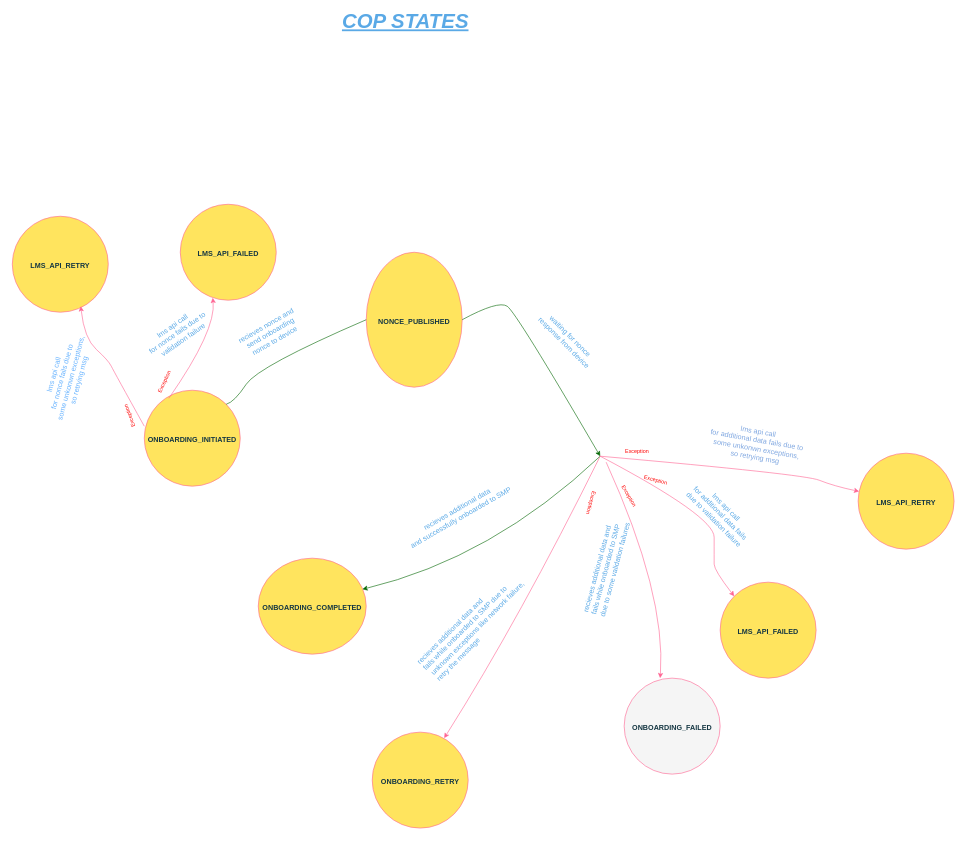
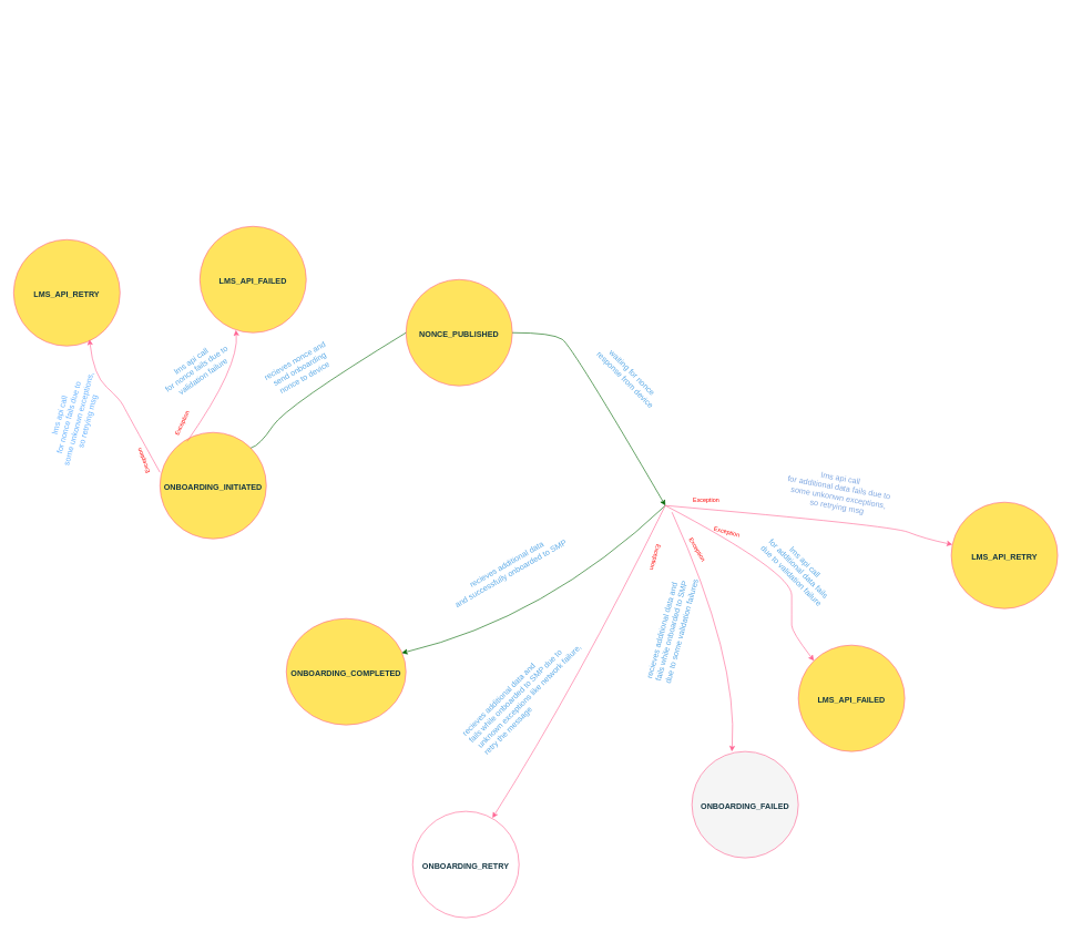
  <mxCell id="0" />
  <mxCell id="1" parent="0" />
  <mxCell id="2" value="&lt;span style=&quot;color: rgb(20 , 54 , 66) ; font-family: &amp;#34;helvetica&amp;#34; ; font-size: 12px&quot;&gt;&lt;b&gt;ONBOARDING_INITIATED&lt;/b&gt;&lt;/span&gt;" style="ellipse;whiteSpace=wrap;html=1;rounded=0;shadow=0;dashed=0;comic=0;fontFamily=Verdana;fontSize=22;fontColor=#5AA9E6;fillColor=#FFE45E;strokeColor=#FF6392;" parent="1" vertex="1"><mxGeometry x="240" y="650" width="160" height="160" as="geometry" /></mxCell>
  <mxCell id="3" value="&lt;span style=&quot;color: rgb(20 , 54 , 66) ; font-family: &amp;#34;helvetica&amp;#34; ; font-size: 12px&quot;&gt;&lt;b&gt;LMS_API_FAILED&lt;/b&gt;&lt;/span&gt;" style="ellipse;whiteSpace=wrap;html=1;rounded=0;shadow=0;dashed=0;comic=0;fontFamily=Verdana;fontSize=22;fontColor=#5AA9E6;fillColor=#FFE45E;strokeColor=#FF6392;" parent="1" vertex="1"><mxGeometry x="1200" y="970" width="160" height="160" as="geometry" /></mxCell>
  <mxCell id="4" value="&lt;font color=&quot;#143642&quot; face=&quot;helvetica&quot;&gt;&lt;span style=&quot;font-size: 12px&quot;&gt;&lt;b&gt;LMS_API_FAILED&lt;/b&gt;&lt;/span&gt;&lt;/font&gt;" style="ellipse;whiteSpace=wrap;html=1;rounded=0;shadow=0;dashed=0;comic=0;fontFamily=Verdana;fontSize=22;fontColor=#5AA9E6;fillColor=#FFE45E;strokeColor=#FF6392;" parent="1" vertex="1"><mxGeometry x="300" y="340" width="160" height="160" as="geometry" /></mxCell>
- <mxCell id="5" value="&lt;span style=&quot;color: rgb(20 , 54 , 66) ; font-family: &amp;#34;helvetica&amp;#34; ; font-size: 12px&quot;&gt;&lt;b&gt;NONCE_PUBLISHED&lt;/b&gt;&lt;/span&gt;" style="ellipse;whiteSpace=wrap;html=1;rounded=0;shadow=0;dashed=0;comic=0;fontFamily=Verdana;fontSize=22;fontColor=#5AA9E6;fillColor=#FFE45E;strokeColor=#FF6392;" parent="1" vertex="1"><mxGeometry x="610" y="420" width="160" height="225" as="geometry" /></mxCell>
+ <mxCell id="5" value="&lt;span style=&quot;color: rgb(20 , 54 , 66) ; font-family: &amp;#34;helvetica&amp;#34; ; font-size: 12px&quot;&gt;&lt;b&gt;NONCE_PUBLISHED&lt;/b&gt;&lt;/span&gt;" style="ellipse;whiteSpace=wrap;html=1;rounded=0;shadow=0;dashed=0;comic=0;fontFamily=Verdana;fontSize=22;fontColor=#5AA9E6;fillColor=#FFE45E;strokeColor=#FF6392;" parent="1" vertex="1"><mxGeometry x="610" y="420" width="160" height="160" as="geometry" /></mxCell>
  <mxCell id="6" value="&lt;span style=&quot;color: rgb(20 , 54 , 66) ; font-family: &amp;#34;helvetica&amp;#34; ; font-size: 12px&quot;&gt;&lt;b&gt;ONBOARDING_COMPLETED&lt;/b&gt;&lt;/span&gt;" style="ellipse;whiteSpace=wrap;html=1;rounded=0;shadow=0;dashed=0;comic=0;fontFamily=Verdana;fontSize=22;fontColor=#5AA9E6;fillColor=#FFE45E;strokeColor=#FF6392;" parent="1" vertex="1"><mxGeometry x="430" y="930" width="180" height="160" as="geometry" /></mxCell>
  <mxCell id="7" value="&lt;span style=&quot;color: rgb(20 , 54 , 66) ; font-family: &amp;#34;helvetica&amp;#34; ; font-size: 12px&quot;&gt;&lt;b&gt;ONBOARDING_FAILED&lt;/b&gt;&lt;/span&gt;" style="ellipse;whiteSpace=wrap;html=1;rounded=0;shadow=0;dashed=0;comic=0;fontFamily=Verdana;fontSize=22;fontColor=#5AA9E6;fillColor=#f5f5f5;strokeColor=#FF6392;" parent="1" vertex="1"><mxGeometry x="1040" y="1130" width="160" height="160" as="geometry" /></mxCell>
  <mxCell id="8" value="" style="curved=1;endArrow=none;html=1;rounded=0;entryX=0;entryY=0.5;entryDx=0;entryDy=0;strokeColor=#006600;fontColor=#5AA9E6;exitX=1;exitY=0;exitDx=0;exitDy=0;" parent="1" source="2" target="5" edge="1"><mxGeometry width="50" height="50" relative="1" as="geometry"><mxPoint x="390" y="680" as="sourcePoint" /><mxPoint x="480" y="600" as="targetPoint" /><Array as="points"><mxPoint x="390" y="670" /><mxPoint x="430" y="610" /></Array></mxGeometry></mxCell>
  <mxCell id="9" value="" style="curved=1;endArrow=classic;html=1;rounded=0;exitX=1;exitY=0.5;exitDx=0;exitDy=0;strokeColor=#006600;fontColor=#5AA9E6;" parent="1" source="5" edge="1"><mxGeometry width="50" height="50" relative="1" as="geometry"><mxPoint x="850" y="580" as="sourcePoint" /><mxPoint x="1000" y="760" as="targetPoint" /><Array as="points"><mxPoint x="830" y="500" /><mxPoint x="860" y="520" /></Array></mxGeometry></mxCell>
  <mxCell id="10" value="" style="curved=1;endArrow=classic;html=1;rounded=0;entryX=0.965;entryY=0.324;entryDx=0;entryDy=0;entryPerimeter=0;strokeColor=#006600;fontColor=#5AA9E6;" parent="1" target="6" edge="1"><mxGeometry width="50" height="50" relative="1" as="geometry"><mxPoint x="1000" y="760" as="sourcePoint" /><mxPoint x="870" y="965" as="targetPoint" /><Array as="points"><mxPoint x="820" y="930" /></Array></mxGeometry></mxCell>
  <mxCell id="11" value="" style="curved=1;endArrow=classic;html=1;rounded=0;entryX=0.338;entryY=0.975;entryDx=0;entryDy=0;entryPerimeter=0;strokeColor=#FF6392;fontColor=#5AA9E6;startArrow=none;exitX=0;exitY=1;exitDx=0;exitDy=0;" parent="1" target="4" edge="1" source="31"><mxGeometry width="50" height="50" relative="1" as="geometry"><mxPoint x="280" y="670" as="sourcePoint" /><mxPoint x="410" y="540" as="targetPoint" /><Array as="points"><mxPoint x="360" y="550" /></Array></mxGeometry></mxCell>
  <mxCell id="12" value="" style="curved=1;endArrow=classic;html=1;rounded=0;entryX=0;entryY=0;entryDx=0;entryDy=0;strokeColor=#FF6392;fontColor=#5AA9E6;" parent="1" target="3" edge="1"><mxGeometry width="50" height="50" relative="1" as="geometry"><mxPoint x="1000" y="760" as="sourcePoint" /><mxPoint x="1290" y="890" as="targetPoint" /><Array as="points"><mxPoint x="1190" y="860" /><mxPoint x="1190" y="930" /><mxPoint x="1190" y="950" /></Array></mxGeometry></mxCell>
  <mxCell id="13" value="" style="curved=1;endArrow=classic;html=1;rounded=0;strokeColor=#FF6392;fontColor=#5AA9E6;" parent="1" edge="1"><mxGeometry width="50" height="50" relative="1" as="geometry"><mxPoint x="1010" y="770" as="sourcePoint" /><mxPoint x="1100" y="1130" as="targetPoint" /><Array as="points"><mxPoint x="1110" y="990" /></Array></mxGeometry></mxCell>
  <mxCell id="14" value="lms api call&lt;br&gt;for nonce fails due to&lt;br&gt;&amp;nbsp;validation failure" style="text;html=1;align=center;verticalAlign=middle;resizable=0;points=[];autosize=1;strokeColor=none;fillColor=none;fontColor=#5AA9E6;rotation=-35;" parent="1" vertex="1"><mxGeometry x="230" y="530" width="130" height="50" as="geometry" /></mxCell>
  <mxCell id="15" value="recieves nonce and &lt;br&gt;send onboarding &lt;br&gt;nonce to device" style="text;html=1;align=center;verticalAlign=middle;resizable=0;points=[];autosize=1;strokeColor=none;fillColor=none;fontColor=#5AA9E6;rotation=-30;" parent="1" vertex="1"><mxGeometry x="390" y="530" width="120" height="50" as="geometry" /></mxCell>
  <mxCell id="16" value="waiting for nonce &lt;br&gt;response from device" style="text;html=1;align=center;verticalAlign=middle;resizable=0;points=[];autosize=1;strokeColor=none;fillColor=none;fontColor=#5AA9E6;rotation=45;" parent="1" vertex="1"><mxGeometry x="880" y="550" width="130" height="30" as="geometry" /></mxCell>
  <mxCell id="17" value="lms api call&lt;br&gt;for additional data fails&lt;br&gt;due to validation failure" style="text;html=1;align=center;verticalAlign=middle;resizable=0;points=[];autosize=1;strokeColor=none;fillColor=none;fontColor=#5AA9E6;rotation=45;" parent="1" vertex="1"><mxGeometry x="1130" y="830" width="140" height="50" as="geometry" /></mxCell>
  <mxCell id="18" value="recieves additional data &lt;br&gt;and successfully onboarded to SMP&amp;nbsp;" style="text;html=1;align=center;verticalAlign=middle;resizable=0;points=[];autosize=1;strokeColor=none;fillColor=none;fontColor=#5AA9E6;rotation=-30;" parent="1" vertex="1"><mxGeometry x="660" y="840" width="210" height="30" as="geometry" /></mxCell>
  <mxCell id="19" value="recieves additional data and &lt;br&gt;fails while onboarded to SMP due to some validation failures" style="text;whiteSpace=wrap;html=1;fontColor=#5AA9E6;rotation=-75;" parent="1" vertex="1"><mxGeometry x="910" y="920" width="180" height="30" as="geometry" /></mxCell>
- <mxCell id="20" value="&lt;font style=&quot;font-size: 34px&quot;&gt;&lt;b&gt;&lt;i&gt;&lt;u&gt;COP STATES&lt;/u&gt;&lt;/i&gt;&lt;/b&gt;&lt;/font&gt;" style="text;html=1;align=center;verticalAlign=middle;resizable=0;points=[];autosize=1;strokeColor=none;fillColor=none;fontColor=#5AA9E6;" parent="1" vertex="1"><mxGeometry x="560" y="20" width="230" height="30" as="geometry" /></mxCell>
  <mxCell id="21" value="&lt;font color=&quot;#143642&quot; face=&quot;helvetica&quot;&gt;&lt;span style=&quot;font-size: 12px&quot;&gt;&lt;b&gt;LMS_API_RETRY&lt;/b&gt;&lt;/span&gt;&lt;/font&gt;" style="ellipse;whiteSpace=wrap;html=1;rounded=0;shadow=0;dashed=0;comic=0;fontFamily=Verdana;fontSize=22;fontColor=#5AA9E6;fillColor=#FFE45E;strokeColor=#FF6392;" vertex="1" parent="1"><mxGeometry x="20" y="360" width="160" height="160" as="geometry" /></mxCell>
  <mxCell id="22" value="" style="curved=1;endArrow=classic;html=1;rounded=0;entryX=0.338;entryY=0.975;entryDx=0;entryDy=0;entryPerimeter=0;strokeColor=#FF6392;fontColor=#5AA9E6;" edge="1" parent="1"><mxGeometry width="50" height="50" relative="1" as="geometry"><mxPoint x="240" y="710" as="sourcePoint" /><mxPoint x="134.08" y="510" as="targetPoint" /><Array as="points"><mxPoint x="190" y="620" /><mxPoint x="180" y="600" /><mxPoint x="140" y="564" /></Array></mxGeometry></mxCell>
  <mxCell id="23" value="&lt;font color=&quot;#66b2ff&quot;&gt;lms api call&lt;br&gt;for nonce fails due to&lt;br&gt;&amp;nbsp;some unkonwn exceptions,&lt;br&gt;&amp;nbsp;so retrying msg&lt;/font&gt;" style="text;html=1;align=center;verticalAlign=middle;resizable=0;points=[];autosize=1;strokeColor=none;fillColor=none;rotation=-75;fontColor=#5AA9E6;" vertex="1" parent="1"><mxGeometry x="30" y="600" width="160" height="60" as="geometry" /></mxCell>
  <mxCell id="24" value="&lt;font color=&quot;#143642&quot; face=&quot;helvetica&quot;&gt;&lt;span style=&quot;font-size: 12px&quot;&gt;&lt;b&gt;LMS_API_RETRY&lt;/b&gt;&lt;/span&gt;&lt;/font&gt;" style="ellipse;whiteSpace=wrap;html=1;rounded=0;shadow=0;dashed=0;comic=0;fontFamily=Verdana;fontSize=22;fontColor=#5AA9E6;fillColor=#FFE45E;strokeColor=#FF6392;" vertex="1" parent="1"><mxGeometry x="1430" y="755" width="160" height="160" as="geometry" /></mxCell>
  <mxCell id="25" value="" style="curved=1;endArrow=classic;html=1;rounded=0;strokeColor=#FF6392;fontColor=#5AA9E6;" edge="1" parent="1" target="24"><mxGeometry width="50" height="50" relative="1" as="geometry"><mxPoint x="1000" y="760" as="sourcePoint" /><mxPoint x="1383.431" y="943.431" as="targetPoint" /><Array as="points"><mxPoint x="1340" y="790" /><mxPoint x="1390" y="810" /></Array></mxGeometry></mxCell>
  <mxCell id="26" value="&lt;font color=&quot;#7ea6e0&quot;&gt;lms api call&lt;br&gt;for&amp;nbsp;additional data&amp;nbsp;fails due to&lt;br&gt;&amp;nbsp;some unkonwn exceptions,&lt;br&gt;&amp;nbsp;so retrying msg&lt;/font&gt;" style="text;html=1;align=center;verticalAlign=middle;resizable=0;points=[];autosize=1;strokeColor=none;fillColor=none;rotation=10;fontColor=#5AA9E6;" vertex="1" parent="1"><mxGeometry x="1175" y="710" width="170" height="60" as="geometry" /></mxCell>
- <mxCell id="27" value="&lt;span style=&quot;color: rgb(20 , 54 , 66) ; font-family: &amp;#34;helvetica&amp;#34; ; font-size: 12px&quot;&gt;&lt;b&gt;ONBOARDING_RETRY&lt;/b&gt;&lt;/span&gt;" style="ellipse;whiteSpace=wrap;html=1;rounded=0;shadow=0;dashed=0;comic=0;fontFamily=Verdana;fontSize=22;fontColor=#5AA9E6;fillColor=#FFE45E;strokeColor=#FF6392;" vertex="1" parent="1"><mxGeometry x="620" y="1220" width="160" height="160" as="geometry" /></mxCell>
+ <mxCell id="27" value="&lt;span style=&quot;color: rgb(20 , 54 , 66) ; font-family: &amp;#34;helvetica&amp;#34; ; font-size: 12px&quot;&gt;&lt;b&gt;ONBOARDING_RETRY&lt;/b&gt;&lt;/span&gt;" style="ellipse;whiteSpace=wrap;html=1;rounded=0;shadow=0;dashed=0;comic=0;fontFamily=Verdana;fontSize=22;fontColor=#5AA9E6;fillColor=#ffffff;strokeColor=#FF6392;" vertex="1" parent="1"><mxGeometry x="620" y="1220" width="160" height="160" as="geometry" /></mxCell>
  <mxCell id="28" value="" style="curved=1;endArrow=classic;html=1;rounded=0;strokeColor=#FF6392;fontColor=#5AA9E6;" edge="1" parent="1"><mxGeometry width="50" height="50" relative="1" as="geometry"><mxPoint x="1000" y="760" as="sourcePoint" /><mxPoint x="740" y="1230" as="targetPoint" /><Array as="points"><mxPoint x="866.3" y="1030" /></Array></mxGeometry></mxCell>
  <mxCell id="29" value="recieves additional data and&lt;br&gt;fails while onboarded to SMP due to&lt;br&gt;&amp;nbsp;unknown exceptions like network failure,&lt;br&gt;&amp;nbsp;retry the message" style="text;whiteSpace=wrap;html=1;rotation=-45;fontColor=#5AA9E6;" vertex="1" parent="1"><mxGeometry x="650" y="970" width="340" height="40" as="geometry" /></mxCell>
  <mxCell id="30" value="&lt;font style=&quot;font-size: 9px&quot;&gt;Exception&lt;/font&gt;" style="text;whiteSpace=wrap;html=1;fontColor=#FF0000;rotation=-110;" vertex="1" parent="1"><mxGeometry x="170" y="660" width="80" height="30" as="geometry" /></mxCell>
  <mxCell id="31" value="Exception" style="text;whiteSpace=wrap;html=1;fontSize=9;fontColor=#FF0000;rotation=-65;" vertex="1" parent="1"><mxGeometry x="250" y="615" width="60" height="30" as="geometry" /></mxCell>
  <mxCell id="32" value="Exception" style="text;whiteSpace=wrap;html=1;fontSize=9;fontColor=#FF0000;" vertex="1" parent="1"><mxGeometry x="1040" y="740" width="60" height="30" as="geometry" /></mxCell>
  <mxCell id="33" value="Exception" style="text;whiteSpace=wrap;html=1;fontSize=9;fontColor=#FF0000;rotation=15;" vertex="1" parent="1"><mxGeometry x="1070" y="790" width="60" height="30" as="geometry" /></mxCell>
  <mxCell id="34" value="Exception" style="text;whiteSpace=wrap;html=1;fontSize=9;fontColor=#FF0000;rotation=60;" vertex="1" parent="1"><mxGeometry x="1020" y="820" width="60" height="30" as="geometry" /></mxCell>
  <mxCell id="35" value="Exception" style="text;whiteSpace=wrap;html=1;fontSize=9;fontColor=#FF0000;rotation=105;" vertex="1" parent="1"><mxGeometry x="950" y="830" width="60" height="30" as="geometry" /></mxCell>
